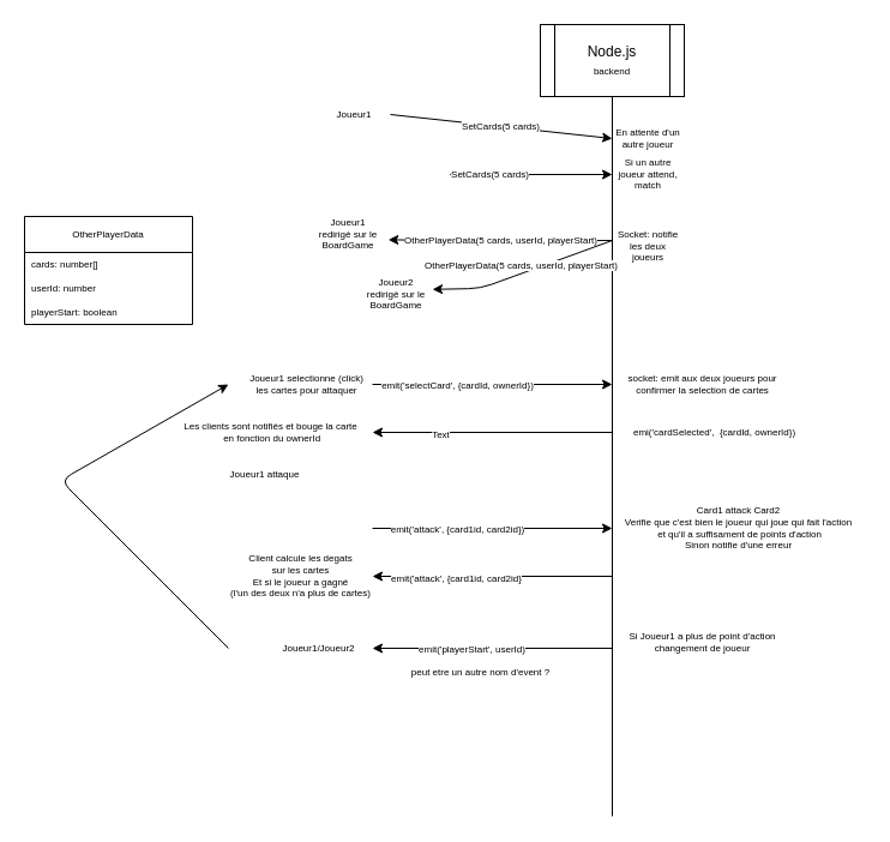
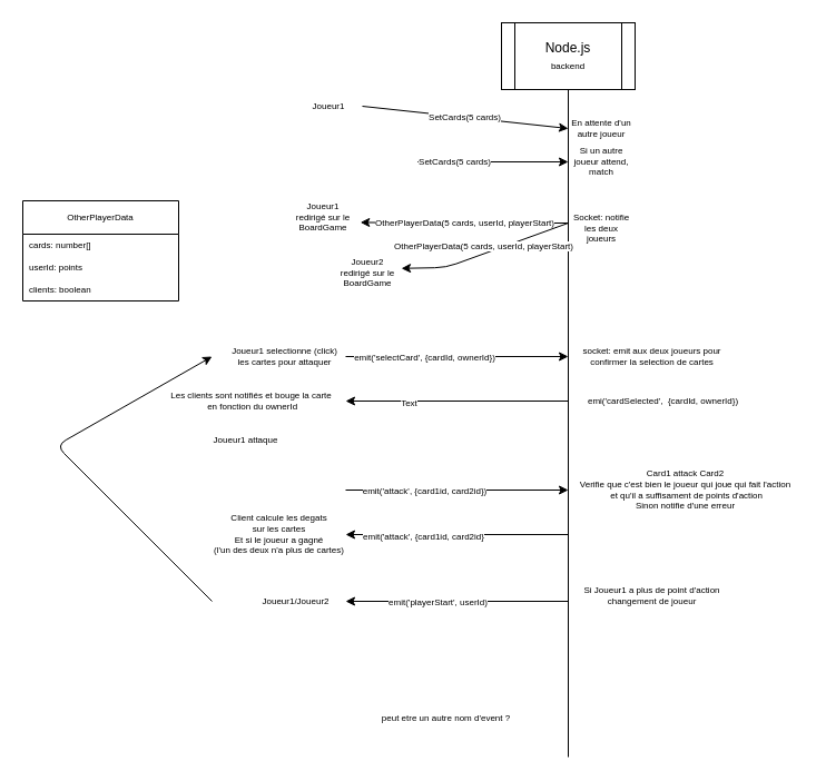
  <mxCell id="0" />
  <mxCell id="1" parent="0" />
  <mxCell id="2" value="" style="endArrow=none;html=1;" parent="1" edge="1"><mxGeometry width="50" height="50" relative="1" as="geometry"><mxPoint x="510" y="680" as="sourcePoint" /><mxPoint x="510" y="80" as="targetPoint" /></mxGeometry></mxCell>
  <mxCell id="3" value="Node.js&lt;br&gt;&lt;font style=&quot;font-size: 8px;&quot;&gt;backend&lt;/font&gt;" style="shape=process;whiteSpace=wrap;html=1;backgroundOutline=1;" parent="1" vertex="1"><mxGeometry x="450" y="20" width="120" height="60" as="geometry" /></mxCell>
  <mxCell id="4" value="Joueur1" style="text;html=1;strokeColor=none;fillColor=none;align=center;verticalAlign=middle;whiteSpace=wrap;rounded=0;fontSize=8;" parent="1" vertex="1"><mxGeometry x="265" y="80" width="60" height="30" as="geometry" /></mxCell>
  <mxCell id="5" value="SetCards(5 cards)" style="endArrow=classic;html=1;fontSize=8;exitX=1;exitY=0.5;exitDx=0;exitDy=0;" parent="1" source="4" edge="1"><mxGeometry width="50" height="50" relative="1" as="geometry"><mxPoint x="470" y="220" as="sourcePoint" /><mxPoint x="510" y="115" as="targetPoint" /><mxPoint as="offset" /></mxGeometry></mxCell>
  <mxCell id="6" value="En attente d'un autre joueur" style="text;html=1;strokeColor=none;fillColor=none;align=center;verticalAlign=middle;whiteSpace=wrap;rounded=0;fontSize=8;" parent="1" vertex="1"><mxGeometry x="510" y="100" width="60" height="30" as="geometry" /></mxCell>
  <mxCell id="7" value="Joueur2" style="text;html=1;strokeColor=none;fillColor=none;align=center;verticalAlign=middle;whiteSpace=wrap;rounded=0;fontSize=8;" parent="1" vertex="1"><mxGeometry x="375" y="130" width="60" height="30" as="geometry" /></mxCell>
  <mxCell id="8" value="SetCards(5 cards)" style="endArrow=classic;html=1;fontSize=8;exitX=1;exitY=0.5;exitDx=0;exitDy=0;" parent="1" source="7" edge="1"><mxGeometry width="50" height="50" relative="1" as="geometry"><mxPoint x="470" y="250" as="sourcePoint" /><mxPoint x="510" y="145" as="targetPoint" /><Array as="points"><mxPoint x="370" y="145" /></Array></mxGeometry></mxCell>
  <mxCell id="9" value="Si un autre joueur attend, match" style="text;html=1;strokeColor=none;fillColor=none;align=center;verticalAlign=middle;whiteSpace=wrap;rounded=0;fontSize=8;" parent="1" vertex="1"><mxGeometry x="510" y="130" width="60" height="30" as="geometry" /></mxCell>
  <mxCell id="10" value="OtherPlayerData(5 cards, userId, playerStart)" style="endArrow=classic;html=1;fontSize=8;entryX=1.054;entryY=0.647;entryDx=0;entryDy=0;entryPerimeter=0;" parent="1" target="13" edge="1"><mxGeometry x="-0.002" width="50" height="50" relative="1" as="geometry"><mxPoint x="510" y="200" as="sourcePoint" /><mxPoint x="340" y="200" as="targetPoint" /><Array as="points"><mxPoint x="390" y="200" /></Array><mxPoint as="offset" /></mxGeometry></mxCell>
  <mxCell id="11" value="OtherPlayerData(5 cards, userId, playerStart)" style="endArrow=classic;html=1;fontSize=8;entryX=1.001;entryY=0.359;entryDx=0;entryDy=0;entryPerimeter=0;" parent="1" target="14" edge="1"><mxGeometry x="0.007" y="-6" width="50" height="50" relative="1" as="geometry"><mxPoint x="510" y="200" as="sourcePoint" /><mxPoint x="340" y="240" as="targetPoint" /><Array as="points"><mxPoint x="400" y="240" /></Array><mxPoint as="offset" /></mxGeometry></mxCell>
  <mxCell id="12" value="Socket: notifie les deux joueurs" style="text;html=1;strokeColor=none;fillColor=none;align=center;verticalAlign=middle;whiteSpace=wrap;rounded=0;fontSize=8;" parent="1" vertex="1"><mxGeometry x="510" y="190" width="60" height="30" as="geometry" /></mxCell>
  <mxCell id="13" value="Joueur1&lt;br&gt;redirigé sur le BoardGame" style="text;html=1;strokeColor=none;fillColor=none;align=center;verticalAlign=middle;whiteSpace=wrap;rounded=0;fontSize=8;" parent="1" vertex="1"><mxGeometry x="260" y="180" width="60" height="30" as="geometry" /></mxCell>
  <mxCell id="14" value="Joueur2&lt;br&gt;redirigé sur le BoardGame" style="text;html=1;strokeColor=none;fillColor=none;align=center;verticalAlign=middle;whiteSpace=wrap;rounded=0;fontSize=8;" parent="1" vertex="1"><mxGeometry x="300" y="230" width="60" height="30" as="geometry" /></mxCell>
  <mxCell id="15" value="OtherPlayerData" style="swimlane;fontStyle=0;childLayout=stackLayout;horizontal=1;startSize=30;horizontalStack=0;resizeParent=1;resizeParentMax=0;resizeLast=0;collapsible=1;marginBottom=0;whiteSpace=wrap;html=1;fontSize=8;" parent="1" vertex="1"><mxGeometry x="20" y="180" width="140" height="90" as="geometry" /></mxCell>
  <mxCell id="16" value="cards: number[]" style="text;strokeColor=none;fillColor=none;align=left;verticalAlign=middle;spacingLeft=4;spacingRight=4;overflow=hidden;points=[[0,0.5],[1,0.5]];portConstraint=eastwest;rotatable=0;whiteSpace=wrap;html=1;fontSize=8;" parent="15" vertex="1"><mxGeometry y="30" width="140" height="20" as="geometry" /></mxCell>
- <mxCell id="17" value="userId: number" style="text;strokeColor=none;fillColor=none;align=left;verticalAlign=middle;spacingLeft=4;spacingRight=4;overflow=hidden;points=[[0,0.5],[1,0.5]];portConstraint=eastwest;rotatable=0;whiteSpace=wrap;html=1;fontSize=8;" parent="15" vertex="1"><mxGeometry y="50" width="140" height="20" as="geometry" /></mxCell>
- <mxCell id="18" value="playerStart: boolean" style="text;strokeColor=none;fillColor=none;align=left;verticalAlign=middle;spacingLeft=4;spacingRight=4;overflow=hidden;points=[[0,0.5],[1,0.5]];portConstraint=eastwest;rotatable=0;whiteSpace=wrap;html=1;fontSize=8;" parent="15" vertex="1"><mxGeometry y="70" width="140" height="20" as="geometry" /></mxCell>
+ <mxCell id="17" value="userId: points" style="text;strokeColor=none;fillColor=none;align=left;verticalAlign=middle;spacingLeft=4;spacingRight=4;overflow=hidden;points=[[0,0.5],[1,0.5]];portConstraint=eastwest;rotatable=0;whiteSpace=wrap;html=1;fontSize=8;" parent="15" vertex="1"><mxGeometry y="50" width="140" height="20" as="geometry" /></mxCell>
+ <mxCell id="18" value="clients: boolean" style="text;strokeColor=none;fillColor=none;align=left;verticalAlign=middle;spacingLeft=4;spacingRight=4;overflow=hidden;points=[[0,0.5],[1,0.5]];portConstraint=eastwest;rotatable=0;whiteSpace=wrap;html=1;fontSize=8;" parent="15" vertex="1"><mxGeometry y="70" width="140" height="20" as="geometry" /></mxCell>
  <mxCell id="19" value="" style="endArrow=classic;html=1;fontSize=8;" parent="1" edge="1"><mxGeometry width="50" height="50" relative="1" as="geometry"><mxPoint x="310" y="320" as="sourcePoint" /><mxPoint x="510" y="320" as="targetPoint" /></mxGeometry></mxCell>
  <mxCell id="20" value="emit('selectCard', {cardId, ownerId})" style="edgeLabel;html=1;align=center;verticalAlign=middle;resizable=0;points=[];fontSize=8;" parent="19" vertex="1" connectable="0"><mxGeometry x="-0.556" relative="1" as="geometry"><mxPoint x="26" as="offset" /></mxGeometry></mxCell>
  <mxCell id="21" value="Joueur1 selectionne (click)&lt;br&gt;les cartes pour attaquer" style="text;html=1;align=center;verticalAlign=middle;resizable=0;points=[];autosize=1;strokeColor=none;fillColor=none;fontSize=8;" parent="1" vertex="1"><mxGeometry x="195" y="305" width="120" height="30" as="geometry" /></mxCell>
  <mxCell id="22" value="socket: emit aux deux joueurs pour &lt;br&gt;confirmer la selection de cartes" style="text;html=1;align=center;verticalAlign=middle;resizable=0;points=[];autosize=1;strokeColor=none;fillColor=none;fontSize=8;" parent="1" vertex="1"><mxGeometry x="510" y="305" width="150" height="30" as="geometry" /></mxCell>
  <mxCell id="23" value="" style="endArrow=classic;html=1;fontSize=8;" parent="1" edge="1"><mxGeometry width="50" height="50" relative="1" as="geometry"><mxPoint x="510" y="360" as="sourcePoint" /><mxPoint x="310" y="360" as="targetPoint" /></mxGeometry></mxCell>
  <mxCell id="24" value="Text" style="edgeLabel;html=1;align=center;verticalAlign=middle;resizable=0;points=[];fontSize=8;" parent="23" vertex="1" connectable="0"><mxGeometry x="0.444" y="1" relative="1" as="geometry"><mxPoint as="offset" /></mxGeometry></mxCell>
  <mxCell id="25" value="Les clients sont notifiés et bouge la carte&lt;br&gt;&amp;nbsp;en fonction du ownerId" style="text;html=1;align=center;verticalAlign=middle;resizable=0;points=[];autosize=1;strokeColor=none;fillColor=none;fontSize=8;" parent="1" vertex="1"><mxGeometry x="140" y="345" width="170" height="30" as="geometry" /></mxCell>
  <mxCell id="26" value="emi('cardSelected',&amp;nbsp; {cardId, ownerId})" style="text;html=1;align=center;verticalAlign=middle;resizable=0;points=[];autosize=1;strokeColor=none;fillColor=none;fontSize=8;" parent="1" vertex="1"><mxGeometry x="515" y="350" width="160" height="20" as="geometry" /></mxCell>
  <mxCell id="27" value="" style="endArrow=classic;html=1;fontSize=8;" parent="1" edge="1"><mxGeometry width="50" height="50" relative="1" as="geometry"><mxPoint x="310" y="440" as="sourcePoint" /><mxPoint x="510" y="440" as="targetPoint" /></mxGeometry></mxCell>
  <mxCell id="28" value="emit('attack', {card1id, card2id})" style="edgeLabel;html=1;align=center;verticalAlign=middle;resizable=0;points=[];fontSize=8;" parent="27" vertex="1" connectable="0"><mxGeometry x="-0.556" relative="1" as="geometry"><mxPoint x="26" as="offset" /></mxGeometry></mxCell>
  <mxCell id="29" value="Joueur1 attaque" style="text;html=1;align=center;verticalAlign=middle;resizable=0;points=[];autosize=1;strokeColor=none;fillColor=none;fontSize=8;" parent="1" vertex="1"><mxGeometry x="180" y="385" width="80" height="20" as="geometry" /></mxCell>
  <mxCell id="30" value="Card1 attack Card2&lt;br&gt;Verifie que c'est bien le joueur qui joue qui fait l'action&lt;br&gt;&amp;nbsp;et qu'il a suffisament de points d'action&lt;br&gt;Sinon notifie d'une erreur" style="text;html=1;align=center;verticalAlign=middle;resizable=0;points=[];autosize=1;strokeColor=none;fillColor=none;fontSize=8;" parent="1" vertex="1"><mxGeometry x="510" y="415" width="210" height="50" as="geometry" /></mxCell>
  <mxCell id="31" value="" style="endArrow=classic;html=1;fontSize=8;" parent="1" edge="1"><mxGeometry width="50" height="50" relative="1" as="geometry"><mxPoint x="510" y="480" as="sourcePoint" /><mxPoint x="310" y="480" as="targetPoint" /></mxGeometry></mxCell>
  <mxCell id="32" value="emit('attack',&amp;nbsp;{card1id, card2id}" style="edgeLabel;html=1;align=center;verticalAlign=middle;resizable=0;points=[];fontSize=8;" parent="31" vertex="1" connectable="0"><mxGeometry x="0.307" y="1" relative="1" as="geometry"><mxPoint as="offset" /></mxGeometry></mxCell>
  <mxCell id="33" value="Client calcule les degats &lt;br&gt;sur les cartes&lt;br&gt;Et si le joueur a gagné&lt;br&gt;(l'un des deux n'a plus de cartes)" style="text;html=1;align=center;verticalAlign=middle;resizable=0;points=[];autosize=1;strokeColor=none;fillColor=none;fontSize=8;" parent="1" vertex="1"><mxGeometry x="180" y="455" width="140" height="50" as="geometry" /></mxCell>
  <mxCell id="34" value="Si Joueur1 a plus de point d'action&lt;br&gt;changement de joueur" style="text;html=1;align=center;verticalAlign=middle;resizable=0;points=[];autosize=1;strokeColor=none;fillColor=none;fontSize=8;" parent="1" vertex="1"><mxGeometry x="510" y="520" width="150" height="30" as="geometry" /></mxCell>
  <mxCell id="35" value="" style="endArrow=classic;html=1;fontSize=8;" parent="1" edge="1"><mxGeometry width="50" height="50" relative="1" as="geometry"><mxPoint x="510" y="540" as="sourcePoint" /><mxPoint x="310" y="540" as="targetPoint" /></mxGeometry></mxCell>
  <mxCell id="36" value="emit('playerStart', userId)" style="edgeLabel;html=1;align=center;verticalAlign=middle;resizable=0;points=[];fontSize=8;" parent="35" vertex="1" connectable="0"><mxGeometry x="0.182" relative="1" as="geometry"><mxPoint as="offset" /></mxGeometry></mxCell>
  <mxCell id="37" value="Joueur1/Joueur2" style="text;html=1;align=center;verticalAlign=middle;resizable=0;points=[];autosize=1;strokeColor=none;fillColor=none;fontSize=8;" parent="1" vertex="1"><mxGeometry x="225" y="530" width="80" height="20" as="geometry" /></mxCell>
- <mxCell id="38" value="peut etre un autre nom d'event ?" style="text;html=1;align=center;verticalAlign=middle;resizable=0;points=[];autosize=1;strokeColor=none;fillColor=none;fontSize=8;" parent="1" vertex="1"><mxGeometry x="330" y="550" width="140" height="20" as="geometry" /></mxCell>
+ <mxCell id="38" value="peut etre un autre nom d'event ?" style="text;html=1;align=center;verticalAlign=middle;resizable=0;points=[];autosize=1;strokeColor=none;fillColor=none;fontSize=8;" parent="1" vertex="1"><mxGeometry x="330" y="635" width="140" height="20" as="geometry" /></mxCell>
  <mxCell id="39" value="" style="endArrow=classic;html=1;fontSize=8;" parent="1" edge="1"><mxGeometry width="50" height="50" relative="1" as="geometry"><mxPoint y="540" as="sourcePoint" x="190" /><mxPoint y="320" as="targetPoint" x="190" /><Array as="points"><mxPoint x="50" y="400" /></Array></mxGeometry></mxCell>
